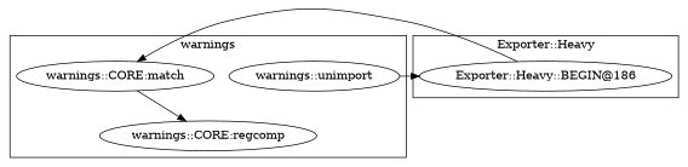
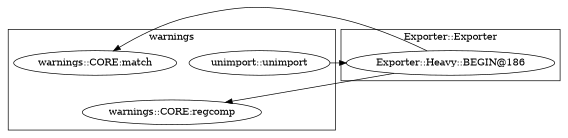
  digraph {
-   "warnings::unimport"
+   "warnings::unimport" [label="unimport::unimport"]
    "warnings::CORE:regcomp"
    "warnings::CORE:match"
    "Exporter::Heavy::BEGIN@186"
    subgraph cluster_1 {
      label=warnings
      "warnings::unimport"
      "warnings::CORE:regcomp"
      "warnings::CORE:match"
    }
    subgraph cluster_2 {
-     label="Exporter::Heavy"
+     label="Exporter::Exporter"
      "Exporter::Heavy::BEGIN@186"
    }
    "warnings::unimport" -> "Exporter::Heavy::BEGIN@186"
-   "warnings::CORE:match" -> "warnings::CORE:regcomp"
+   "Exporter::Heavy::BEGIN@186" -> "warnings::CORE:regcomp"
    "Exporter::Heavy::BEGIN@186" -> "warnings::CORE:match"
  }
